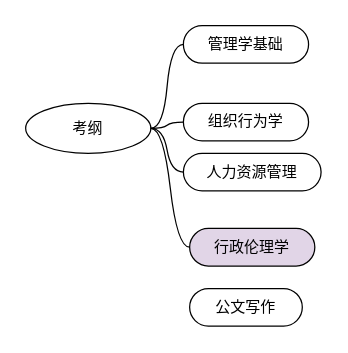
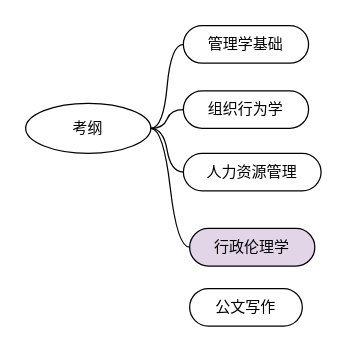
  <mxCell id="0" />
  <mxCell id="1" parent="0" />
  <mxCell id="2" value="考纲" style="ellipse;whiteSpace=wrap;html=1;align=center;newEdgeStyle={&quot;edgeStyle&quot;:&quot;entityRelationEdgeStyle&quot;,&quot;startArrow&quot;:&quot;none&quot;,&quot;endArrow&quot;:&quot;none&quot;,&quot;segment&quot;:10,&quot;curved&quot;:1};treeFolding=1;treeMoving=1;direction=west;" vertex="1" parent="1"><mxGeometry x="20" y="82" width="100" height="40" as="geometry" /></mxCell>
- <mxCell id="3" value="组织行为学" style="whiteSpace=wrap;html=1;rounded=1;arcSize=50;align=center;verticalAlign=middle;strokeWidth=1;autosize=1;spacing=4;treeFolding=1;treeMoving=1;newEdgeStyle={&quot;edgeStyle&quot;:&quot;entityRelationEdgeStyle&quot;,&quot;startArrow&quot;:&quot;none&quot;,&quot;endArrow&quot;:&quot;none&quot;,&quot;segment&quot;:10,&quot;curved&quot;:1};" vertex="1" parent="1"><mxGeometry x="146" y="82" width="100" height="30" as="geometry" /></mxCell>
+ <mxCell id="3" value="组织行为学" style="whiteSpace=wrap;html=1;rounded=1;arcSize=50;align=center;verticalAlign=middle;strokeWidth=1;autosize=1;spacing=4;treeFolding=1;treeMoving=1;newEdgeStyle={&quot;edgeStyle&quot;:&quot;entityRelationEdgeStyle&quot;,&quot;startArrow&quot;:&quot;none&quot;,&quot;endArrow&quot;:&quot;none&quot;,&quot;segment&quot;:10,&quot;curved&quot;:1};" vertex="1" parent="1"><mxGeometry x="146" y="72" width="100" height="30" as="geometry" /></mxCell>
  <mxCell id="4" value="" style="edgeStyle=entityRelationEdgeStyle;startArrow=none;endArrow=none;segment=10;curved=1;exitX=0;exitY=0.5;exitDx=0;exitDy=0;" edge="1" target="3" parent="1" source="2"><mxGeometry relative="1" as="geometry"><mxPoint x="120" y="122" as="sourcePoint" /></mxGeometry></mxCell>
  <mxCell id="5" value="管理学基础" style="whiteSpace=wrap;html=1;rounded=1;arcSize=50;align=center;verticalAlign=middle;strokeWidth=1;autosize=1;spacing=4;treeFolding=1;treeMoving=1;newEdgeStyle={&quot;edgeStyle&quot;:&quot;entityRelationEdgeStyle&quot;,&quot;startArrow&quot;:&quot;none&quot;,&quot;endArrow&quot;:&quot;none&quot;,&quot;segment&quot;:10,&quot;curved&quot;:1};" vertex="1" parent="1"><mxGeometry x="146" y="20" width="100" height="30" as="geometry" /></mxCell>
  <mxCell id="6" value="" style="edgeStyle=entityRelationEdgeStyle;startArrow=none;endArrow=none;segment=10;curved=1;exitX=0;exitY=0.5;exitDx=0;exitDy=0;" edge="1" target="5" parent="1" source="2"><mxGeometry relative="1" as="geometry"><mxPoint x="249.3" y="-8" as="sourcePoint" /></mxGeometry></mxCell>
  <mxCell id="7" value="人力资源管理" style="whiteSpace=wrap;html=1;rounded=1;arcSize=50;align=center;verticalAlign=middle;strokeWidth=1;autosize=1;spacing=4;treeFolding=1;treeMoving=1;newEdgeStyle={&quot;edgeStyle&quot;:&quot;entityRelationEdgeStyle&quot;,&quot;startArrow&quot;:&quot;none&quot;,&quot;endArrow&quot;:&quot;none&quot;,&quot;segment&quot;:10,&quot;curved&quot;:1};" vertex="1" parent="1"><mxGeometry x="146" y="122" width="110" height="30" as="geometry" /></mxCell>
  <mxCell id="8" value="" style="edgeStyle=entityRelationEdgeStyle;startArrow=none;endArrow=none;segment=10;curved=1;" edge="1" target="7" parent="1" source="2"><mxGeometry relative="1" as="geometry"><mxPoint x="120" y="102" as="sourcePoint" /></mxGeometry></mxCell>
  <mxCell id="9" value="行政伦理学" style="whiteSpace=wrap;html=1;rounded=1;arcSize=50;align=center;verticalAlign=middle;strokeWidth=1;autosize=1;spacing=4;treeFolding=1;treeMoving=1;newEdgeStyle={&quot;edgeStyle&quot;:&quot;entityRelationEdgeStyle&quot;,&quot;startArrow&quot;:&quot;none&quot;,&quot;endArrow&quot;:&quot;none&quot;,&quot;segment&quot;:10,&quot;curved&quot;:1};fillColor=#e1d5e7;" vertex="1" parent="1"><mxGeometry x="151" y="182" width="100" height="30" as="geometry" /></mxCell>
  <mxCell id="10" value="" style="edgeStyle=entityRelationEdgeStyle;startArrow=none;endArrow=none;segment=10;curved=1;exitX=0;exitY=0.5;exitDx=0;exitDy=0;" edge="1" target="9" parent="1" source="2"><mxGeometry relative="1" as="geometry"><mxPoint x="120" y="102" as="sourcePoint" /></mxGeometry></mxCell>
  <mxCell id="11" value="公文写作" style="whiteSpace=wrap;html=1;rounded=1;arcSize=50;align=center;verticalAlign=middle;strokeWidth=1;autosize=1;spacing=4;treeFolding=1;treeMoving=1;newEdgeStyle={&quot;edgeStyle&quot;:&quot;entityRelationEdgeStyle&quot;,&quot;startArrow&quot;:&quot;none&quot;,&quot;endArrow&quot;:&quot;none&quot;,&quot;segment&quot;:10,&quot;curved&quot;:1};" vertex="1" parent="1"><mxGeometry x="151" y="230" width="90" height="30" as="geometry" /></mxCell>
